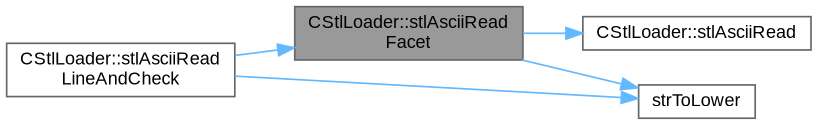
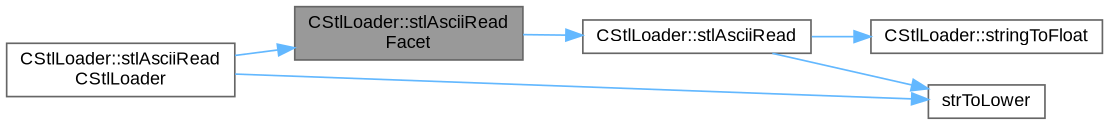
  digraph {
    rankdir=LR
    node [color=grey40 fillcolor=white fontname=Arial fontsize=11 shape=box style=filled]
    edge [color=steelblue1 fontname=Arial fontsize=11 labelfontname=Arial labelfontsize=11 style=solid]
    n1 [color=gray40 fillcolor=grey60 fontcolor=black height=0.2 label="CStlLoader::stlAsciiRead\lFacet" width=0.4]
    n2 [height=0.2 label="CStlLoader::stlAsciiRead" width=0.4]
+   n3 [height=0.2 label="CStlLoader::stringToFloat" width=0.4]
    n4 [height=0.2 label=strToLower width=0.4]
-   n5 [height=0.2 label="CStlLoader::stlAsciiRead\lLineAndCheck" width=0.4]
+   n5 [height=0.2 label="CStlLoader::stlAsciiRead\lCStlLoader" width=0.4]
    n1 -> n2
-   n1 -> n4
+   n2 -> n3
+   n2 -> n4
    n5 -> n1
    n5 -> n4
  }
